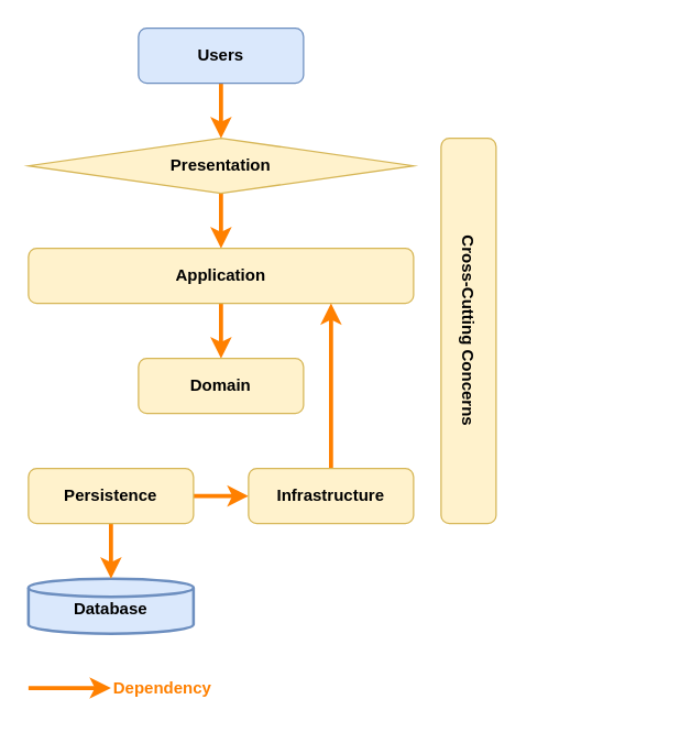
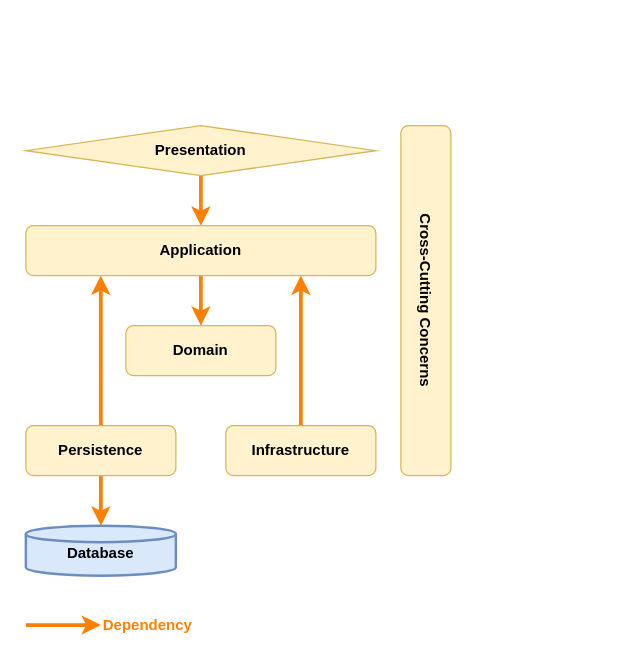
  <mxCell id="0" />
  <mxCell id="1" parent="0" />
- <mxCell id="2" value="" style="edgeStyle=orthogonalEdgeStyle;rounded=0;orthogonalLoop=1;jettySize=auto;html=1;strokeWidth=3;strokeColor=#FF8000;" parent="1" source="3" target="5" edge="1"><mxGeometry relative="1" as="geometry" /></mxCell>
- <mxCell id="3" value="Users" style="rounded=1;whiteSpace=wrap;html=1;fontStyle=1;fillColor=#dae8fc;strokeColor=#6c8ebf;" parent="1" vertex="1"><mxGeometry x="100" y="20" width="120" height="40" as="geometry" /></mxCell>
  <mxCell id="4" value="" style="rounded=0;orthogonalLoop=1;jettySize=auto;html=1;strokeWidth=3;strokeColor=#FF8000;" parent="1" source="5" target="7" edge="1"><mxGeometry relative="1" as="geometry" /></mxCell>
  <mxCell id="5" value="Presentation" style="rhombus;whiteSpace=wrap;html=1;fontStyle=1;fillColor=#fff2cc;strokeColor=#d6b656;" parent="1" vertex="1"><mxGeometry x="20" y="100" width="280" height="40" as="geometry" /></mxCell>
  <mxCell id="6" value="" style="edgeStyle=orthogonalEdgeStyle;rounded=0;orthogonalLoop=1;jettySize=auto;html=1;strokeWidth=3;strokeColor=#FF8000;" parent="1" source="7" target="8" edge="1"><mxGeometry relative="1" as="geometry" /></mxCell>
  <mxCell id="7" value="Application" style="rounded=1;whiteSpace=wrap;html=1;fontStyle=1;fillColor=#fff2cc;strokeColor=#d6b656;" parent="1" vertex="1"><mxGeometry x="20" y="180" width="280" height="40" as="geometry" /></mxCell>
  <mxCell id="8" value="Domain" style="rounded=1;whiteSpace=wrap;html=1;fontStyle=1;fillColor=#fff2cc;strokeColor=#d6b656;" parent="1" vertex="1"><mxGeometry x="100" y="260" width="120" height="40" as="geometry" /></mxCell>
  <mxCell id="9" value="Database" style="strokeWidth=2;html=1;shape=mxgraph.flowchart.database;whiteSpace=wrap;fontStyle=1;spacingTop=3;fillColor=#dae8fc;strokeColor=#6c8ebf;" parent="1" vertex="1"><mxGeometry x="20" y="420" width="120" height="40" as="geometry" /></mxCell>
  <mxCell id="10" value="Dependency" style="text;html=1;strokeColor=none;fillColor=none;align=left;verticalAlign=middle;whiteSpace=wrap;rounded=0;fontColor=#FF8000;fontStyle=1" parent="1" vertex="1"><mxGeometry x="80" y="490" width="40" height="20" as="geometry" /></mxCell>
  <mxCell id="11" value="" style="edgeStyle=orthogonalEdgeStyle;rounded=0;orthogonalLoop=1;jettySize=auto;html=1;strokeWidth=3;strokeColor=#FF8000;" parent="1" edge="1"><mxGeometry relative="1" as="geometry"><mxPoint x="20" y="499.5" as="sourcePoint" /><mxPoint x="80" y="499.5" as="targetPoint" /></mxGeometry></mxCell>
  <mxCell id="12" value="" style="edgeStyle=none;rounded=0;orthogonalLoop=1;jettySize=auto;html=1;strokeColor=#FF8000;strokeWidth=3;fontColor=#FF8000;" parent="1" source="14" target="9" edge="1"><mxGeometry relative="1" as="geometry" /></mxCell>
- <mxCell id="13" style="edgeStyle=none;rounded=0;orthogonalLoop=1;jettySize=auto;html=1;strokeColor=#FF8000;strokeWidth=3;fontColor=#FF8000;" parent="1" source="14" target="16" edge="1"><mxGeometry relative="1" as="geometry" /></mxCell>
+ <mxCell id="13" style="edgeStyle=none;rounded=0;orthogonalLoop=1;jettySize=auto;html=1;entryX=0.214;entryY=1;entryDx=0;entryDy=0;entryPerimeter=0;strokeColor=#FF8000;strokeWidth=3;fontColor=#FF8000;" parent="1" source="14" target="7" edge="1"><mxGeometry relative="1" as="geometry" /></mxCell>
  <mxCell id="14" value="Persistence" style="rounded=1;whiteSpace=wrap;html=1;fontStyle=1;fillColor=#fff2cc;strokeColor=#d6b656;" parent="1" vertex="1"><mxGeometry x="20" y="340" width="120" height="40" as="geometry" /></mxCell>
  <mxCell id="15" style="edgeStyle=none;rounded=0;orthogonalLoop=1;jettySize=auto;html=1;strokeColor=#FF8000;strokeWidth=3;fontColor=#FF8000;" parent="1" source="16" edge="1"><mxGeometry relative="1" as="geometry"><mxPoint x="240" y="220" as="targetPoint" /></mxGeometry></mxCell>
  <mxCell id="16" value="Infrastructure" style="rounded=1;whiteSpace=wrap;html=1;fontStyle=1;fillColor=#fff2cc;strokeColor=#d6b656;" parent="1" vertex="1"><mxGeometry x="180" y="340" width="120" height="40" as="geometry" /></mxCell>
  <mxCell id="17" value="Cross-Cutting Concerns" style="rounded=1;whiteSpace=wrap;html=1;fontStyle=1;fillColor=#fff2cc;strokeColor=#d6b656;rotation=90;" parent="1" vertex="1"><mxGeometry x="200" y="220" width="280" height="40" as="geometry" /></mxCell>
